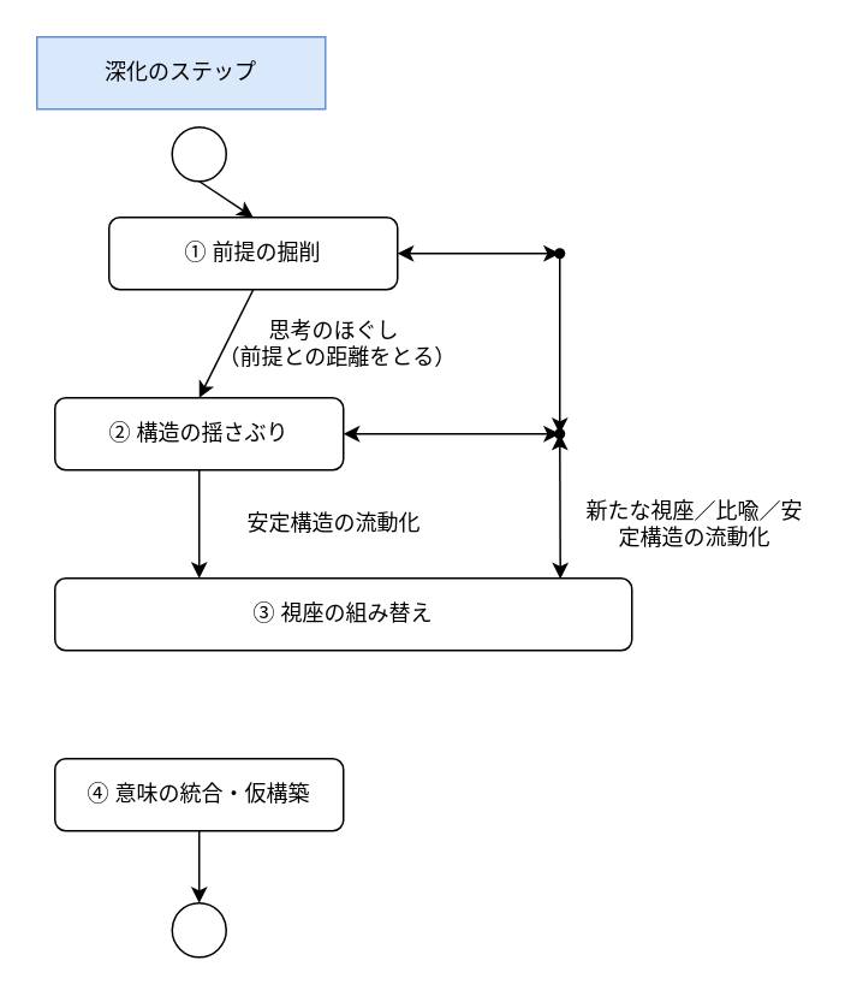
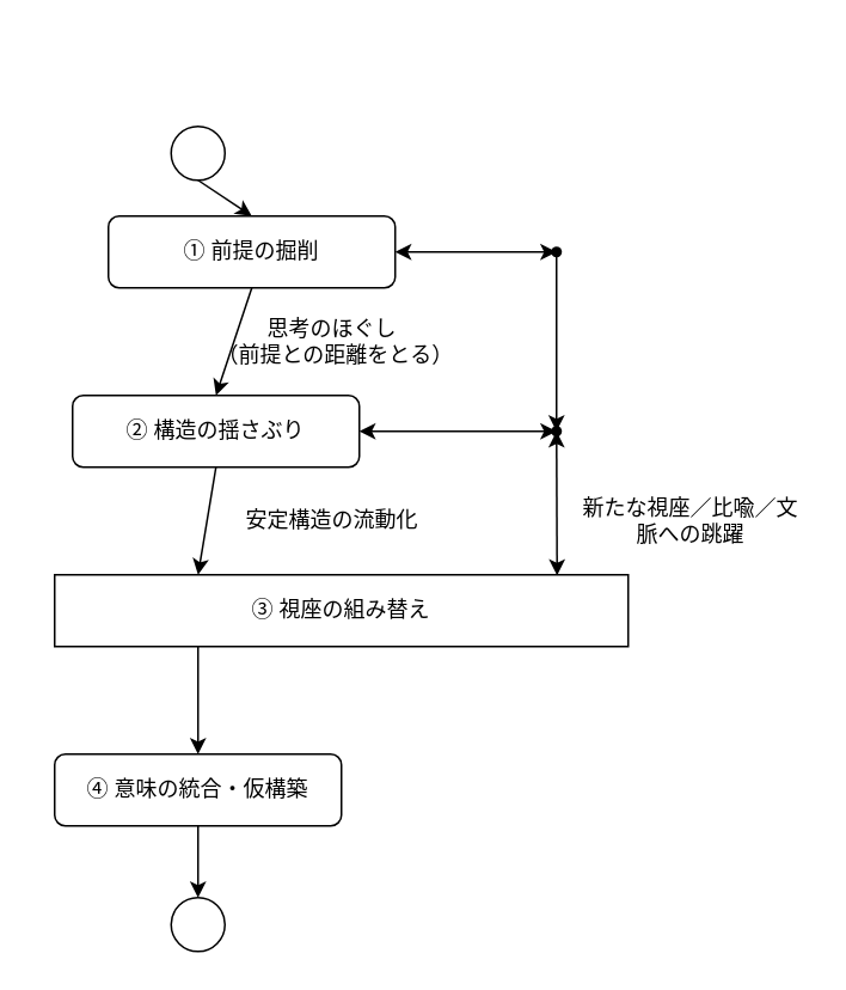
  <mxCell id="0" />
  <mxCell id="1" parent="0" />
- <mxCell id="2" value="深化のステップ" style="text;html=1;align=center;verticalAlign=middle;whiteSpace=wrap;rounded=0;fillColor=#dae8fc;strokeColor=#6c8ebf;" vertex="1" parent="1"><mxGeometry x="20" y="20" width="160" height="40" as="geometry" /></mxCell>
  <mxCell id="3" value="① 前提の掘削" style="rounded=1;whiteSpace=wrap;html=1;" vertex="1" parent="1"><mxGeometry x="60" y="120" width="160" height="40" as="geometry" /></mxCell>
- <mxCell id="4" value="② 構造の揺さぶり" style="rounded=1;whiteSpace=wrap;html=1;" vertex="1" parent="1"><mxGeometry x="30" y="220" width="160" height="40" as="geometry" /></mxCell>
+ <mxCell id="4" value="② 構造の揺さぶり" style="rounded=1;whiteSpace=wrap;html=1;" vertex="1" parent="1"><mxGeometry x="40" y="220" width="160" height="40" as="geometry" /></mxCell>
  <mxCell id="5" value="" style="endArrow=classic;html=1;rounded=0;exitX=0.5;exitY=1;exitDx=0;exitDy=0;entryX=0.5;entryY=0;entryDx=0;entryDy=0;" edge="1" parent="1" source="3" target="4"><mxGeometry width="50" height="50" relative="1" as="geometry"><mxPoint x="350" y="340" as="sourcePoint" /><mxPoint x="400" y="290" as="targetPoint" /></mxGeometry></mxCell>
  <mxCell id="6" value="" style="shape=waypoint;sketch=0;fillStyle=solid;size=6;pointerEvents=1;points=[];fillColor=none;resizable=0;rotatable=0;perimeter=centerPerimeter;snapToPoint=1;" vertex="1" parent="1"><mxGeometry x="300" y="130" width="20" height="20" as="geometry" /></mxCell>
  <mxCell id="7" value="" style="endArrow=classic;html=1;rounded=0;exitX=1;exitY=0.5;exitDx=0;exitDy=0;entryX=-0.15;entryY=0.308;entryDx=0;entryDy=0;entryPerimeter=0;startArrow=classic;startFill=1;" edge="1" parent="1" source="3" target="6"><mxGeometry width="50" height="50" relative="1" as="geometry"><mxPoint x="340" y="340" as="sourcePoint" /><mxPoint x="390" y="290" as="targetPoint" /></mxGeometry></mxCell>
  <mxCell id="8" value="思考のほぐし&lt;div&gt;（前提との距離をとる）&lt;/div&gt;" style="text;html=1;align=center;verticalAlign=middle;whiteSpace=wrap;rounded=0;" vertex="1" parent="1"><mxGeometry x="120" y="170" width="130" height="40" as="geometry" /></mxCell>
- <mxCell id="9" value="③ 視座の組み替え" style="rounded=1;whiteSpace=wrap;html=1;" vertex="1" parent="1"><mxGeometry x="30" y="320" width="320" height="40" as="geometry" /></mxCell>
+ <mxCell id="9" value="③ 視座の組み替え" style="whiteSpace=wrap;html=1;rounded=0;" vertex="1" parent="1"><mxGeometry x="30" y="320" width="320" height="40" as="geometry" /></mxCell>
  <mxCell id="10" value="" style="shape=waypoint;sketch=0;fillStyle=solid;size=6;pointerEvents=1;points=[];fillColor=none;resizable=0;rotatable=0;perimeter=centerPerimeter;snapToPoint=1;" vertex="1" parent="1"><mxGeometry x="300" y="230" width="20" height="20" as="geometry" /></mxCell>
  <mxCell id="11" value="" style="endArrow=classic;html=1;rounded=0;exitX=0.5;exitY=1;exitDx=0;exitDy=0;entryX=0.25;entryY=0;entryDx=0;entryDy=0;" edge="1" parent="1" source="4" target="9"><mxGeometry width="50" height="50" relative="1" as="geometry"><mxPoint x="200" y="290" as="sourcePoint" /><mxPoint x="200" y="370" as="targetPoint" /></mxGeometry></mxCell>
+ <mxCell id="12" value="" style="endArrow=classic;html=1;rounded=0;entryX=0.5;entryY=0;entryDx=0;entryDy=0;exitX=0.25;exitY=1;exitDx=0;exitDy=0;" edge="1" parent="1" source="9" target="13"><mxGeometry width="50" height="50" relative="1" as="geometry"><mxPoint x="110" y="390" as="sourcePoint" /><mxPoint x="280" y="510" as="targetPoint" /></mxGeometry></mxCell>
  <mxCell id="13" value="④ 意味の統合・仮構築" style="rounded=1;whiteSpace=wrap;html=1;" vertex="1" parent="1"><mxGeometry x="30" y="420" width="160" height="40" as="geometry" /></mxCell>
  <mxCell id="14" value="" style="endArrow=classic;html=1;rounded=0;exitX=0.683;exitY=0.892;exitDx=0;exitDy=0;entryX=1.017;entryY=0.475;entryDx=0;entryDy=0;entryPerimeter=0;exitPerimeter=0;" edge="1" parent="1" source="6" target="10"><mxGeometry width="50" height="50" relative="1" as="geometry"><mxPoint x="360" y="220" as="sourcePoint" /><mxPoint x="480" y="280" as="targetPoint" /></mxGeometry></mxCell>
  <mxCell id="15" value="" style="endArrow=classic;html=1;rounded=0;entryX=0.876;entryY=0.009;entryDx=0;entryDy=0;startArrow=classic;startFill=1;entryPerimeter=0;exitX=0.5;exitY=0.895;exitDx=0;exitDy=0;exitPerimeter=0;" edge="1" parent="1" source="10" target="9"><mxGeometry width="50" height="50" relative="1" as="geometry"><mxPoint x="310" y="300" as="sourcePoint" /><mxPoint x="450" y="450" as="targetPoint" /></mxGeometry></mxCell>
- <mxCell id="16" value="新たな視座／比喩／安定構造の流動化" style="text;html=1;align=center;verticalAlign=middle;whiteSpace=wrap;rounded=0;" vertex="1" parent="1"><mxGeometry x="320" y="270" width="130" height="40" as="geometry" /></mxCell>
+ <mxCell id="16" value="新たな視座／比喩／文脈への跳躍" style="text;html=1;align=center;verticalAlign=middle;whiteSpace=wrap;rounded=0;" vertex="1" parent="1"><mxGeometry x="320" y="270" width="130" height="40" as="geometry" /></mxCell>
  <mxCell id="17" value="安定構造の流動化" style="text;html=1;align=center;verticalAlign=middle;whiteSpace=wrap;rounded=0;" vertex="1" parent="1"><mxGeometry x="125" y="270" width="120" height="40" as="geometry" /></mxCell>
  <mxCell id="18" value="" style="endArrow=classic;html=1;rounded=0;exitX=0.5;exitY=1;exitDx=0;exitDy=0;" edge="1" parent="1" source="13" target="22"><mxGeometry width="50" height="50" relative="1" as="geometry"><mxPoint x="360" y="470" as="sourcePoint" /><mxPoint x="110" y="500" as="targetPoint" /></mxGeometry></mxCell>
  <mxCell id="19" value="" style="endArrow=classic;html=1;rounded=0;exitX=1;exitY=0.5;exitDx=0;exitDy=0;startArrow=classic;startFill=1;" edge="1" parent="1" source="4" target="10"><mxGeometry width="50" height="50" relative="1" as="geometry"><mxPoint x="370" y="250" as="sourcePoint" /><mxPoint x="490" y="310" as="targetPoint" /></mxGeometry></mxCell>
  <mxCell id="20" value="" style="endArrow=classic;html=1;rounded=0;entryX=0.5;entryY=0;entryDx=0;entryDy=0;exitX=0.5;exitY=1;exitDx=0;exitDy=0;" edge="1" parent="1" source="21" target="3"><mxGeometry width="50" height="50" relative="1" as="geometry"><mxPoint x="110" y="80" as="sourcePoint" /><mxPoint x="109.66" y="120" as="targetPoint" /></mxGeometry></mxCell>
  <mxCell id="21" value="" style="ellipse;whiteSpace=wrap;html=1;aspect=fixed;" vertex="1" parent="1"><mxGeometry x="95" y="70" width="30" height="30" as="geometry" /></mxCell>
  <mxCell id="22" value="" style="ellipse;whiteSpace=wrap;html=1;aspect=fixed;" vertex="1" parent="1"><mxGeometry x="95" y="500" width="30" height="30" as="geometry" /></mxCell>
